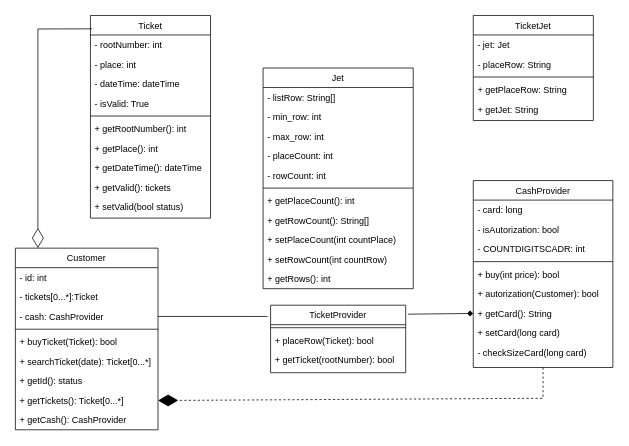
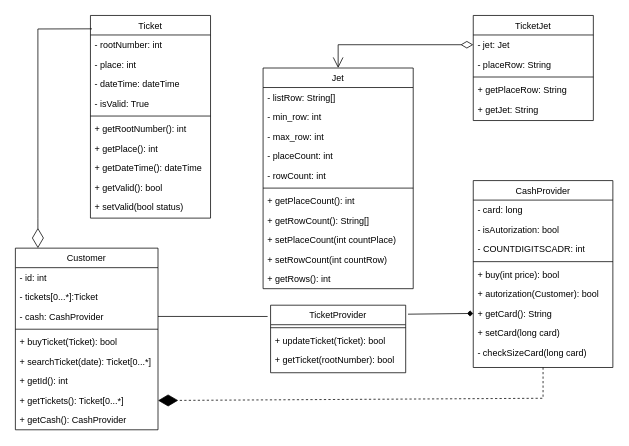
  <mxCell id="0" />
  <mxCell id="1" parent="0" />
  <mxCell id="2" value="Ticket" style="swimlane;fontStyle=0;align=center;verticalAlign=top;childLayout=stackLayout;horizontal=1;startSize=26;horizontalStack=0;resizeParent=1;resizeLast=0;collapsible=1;marginBottom=0;rounded=0;shadow=0;strokeWidth=1;" parent="1" vertex="1"><mxGeometry x="120" y="20" width="160" height="270" as="geometry"><mxRectangle x="320" y="130" width="160" height="26" as="alternateBounds" /></mxGeometry></mxCell>
  <mxCell id="3" value="- rootNumber: int" style="text;align=left;verticalAlign=top;spacingLeft=4;spacingRight=4;overflow=hidden;rotatable=0;points=[[0,0.5],[1,0.5]];portConstraint=eastwest;" parent="2" vertex="1"><mxGeometry y="26" width="160" height="26" as="geometry" /></mxCell>
  <mxCell id="4" value="- place: int" style="text;align=left;verticalAlign=top;spacingLeft=4;spacingRight=4;overflow=hidden;rotatable=0;points=[[0,0.5],[1,0.5]];portConstraint=eastwest;rounded=0;shadow=0;html=0;" parent="2" vertex="1"><mxGeometry y="52" width="160" height="26" as="geometry" /></mxCell>
  <mxCell id="5" value="- dateTime: dateTime" style="text;align=left;verticalAlign=top;spacingLeft=4;spacingRight=4;overflow=hidden;rotatable=0;points=[[0,0.5],[1,0.5]];portConstraint=eastwest;rounded=0;shadow=0;html=0;" parent="2" vertex="1"><mxGeometry y="78" width="160" height="26" as="geometry" /></mxCell>
  <mxCell id="6" value="- isValid: True" style="text;align=left;verticalAlign=top;spacingLeft=4;spacingRight=4;overflow=hidden;rotatable=0;points=[[0,0.5],[1,0.5]];portConstraint=eastwest;rounded=0;shadow=0;html=0;" parent="2" vertex="1"><mxGeometry y="104" width="160" height="26" as="geometry" /></mxCell>
  <mxCell id="7" value="" style="line;html=1;strokeWidth=1;align=left;verticalAlign=middle;spacingTop=-1;spacingLeft=3;spacingRight=3;rotatable=0;labelPosition=right;points=[];portConstraint=eastwest;" parent="2" vertex="1"><mxGeometry y="130" width="160" height="8" as="geometry" /></mxCell>
  <mxCell id="8" value="+ getRootNumber(): int" style="text;align=left;verticalAlign=top;spacingLeft=4;spacingRight=4;overflow=hidden;rotatable=0;points=[[0,0.5],[1,0.5]];portConstraint=eastwest;" parent="2" vertex="1"><mxGeometry y="138" width="160" height="26" as="geometry" /></mxCell>
  <mxCell id="9" value="+ getPlace(): int" style="text;align=left;verticalAlign=top;spacingLeft=4;spacingRight=4;overflow=hidden;rotatable=0;points=[[0,0.5],[1,0.5]];portConstraint=eastwest;" parent="2" vertex="1"><mxGeometry y="164" width="160" height="26" as="geometry" /></mxCell>
  <mxCell id="10" value="+ getDateTime(): dateTime" style="text;align=left;verticalAlign=top;spacingLeft=4;spacingRight=4;overflow=hidden;rotatable=0;points=[[0,0.5],[1,0.5]];portConstraint=eastwest;" parent="2" vertex="1"><mxGeometry y="190" width="160" height="26" as="geometry" /></mxCell>
- <mxCell id="11" value="+ getValid(): tickets" style="text;align=left;verticalAlign=top;spacingLeft=4;spacingRight=4;overflow=hidden;rotatable=0;points=[[0,0.5],[1,0.5]];portConstraint=eastwest;" parent="2" vertex="1"><mxGeometry y="216" width="160" height="26" as="geometry" /></mxCell>
+ <mxCell id="11" value="+ getValid(): bool" style="text;align=left;verticalAlign=top;spacingLeft=4;spacingRight=4;overflow=hidden;rotatable=0;points=[[0,0.5],[1,0.5]];portConstraint=eastwest;" parent="2" vertex="1"><mxGeometry y="216" width="160" height="26" as="geometry" /></mxCell>
  <mxCell id="12" value="+ setValid(bool status)" style="text;align=left;verticalAlign=top;spacingLeft=4;spacingRight=4;overflow=hidden;rotatable=0;points=[[0,0.5],[1,0.5]];portConstraint=eastwest;" parent="2" vertex="1"><mxGeometry y="242" width="160" height="26" as="geometry" /></mxCell>
  <mxCell id="13" value="TicketProvider" style="swimlane;fontStyle=0;align=center;verticalAlign=top;childLayout=stackLayout;horizontal=1;startSize=26;horizontalStack=0;resizeParent=1;resizeLast=0;collapsible=1;marginBottom=0;rounded=0;shadow=0;strokeWidth=1;" parent="1" vertex="1"><mxGeometry x="360" y="406" width="180" height="90" as="geometry"><mxRectangle x="334" y="120" width="160" height="26" as="alternateBounds" /></mxGeometry></mxCell>
  <mxCell id="14" value="" style="line;html=1;strokeWidth=1;align=left;verticalAlign=middle;spacingTop=-1;spacingLeft=3;spacingRight=3;rotatable=0;labelPosition=right;points=[];portConstraint=eastwest;" parent="13" vertex="1"><mxGeometry y="26" width="180" height="8" as="geometry" /></mxCell>
- <mxCell id="15" value="+ placeRow(Ticket): bool" style="text;align=left;verticalAlign=top;spacingLeft=4;spacingRight=4;overflow=hidden;rotatable=0;points=[[0,0.5],[1,0.5]];portConstraint=eastwest;" parent="13" vertex="1"><mxGeometry y="34" width="180" height="26" as="geometry" /></mxCell>
+ <mxCell id="15" value="+ updateTicket(Ticket): bool" style="text;align=left;verticalAlign=top;spacingLeft=4;spacingRight=4;overflow=hidden;rotatable=0;points=[[0,0.5],[1,0.5]];portConstraint=eastwest;" parent="13" vertex="1"><mxGeometry y="34" width="180" height="26" as="geometry" /></mxCell>
  <mxCell id="16" value="+ getTicket(rootNumber): bool" style="text;align=left;verticalAlign=top;spacingLeft=4;spacingRight=4;overflow=hidden;rotatable=0;points=[[0,0.5],[1,0.5]];portConstraint=eastwest;" parent="13" vertex="1"><mxGeometry y="60" width="180" height="26" as="geometry" /></mxCell>
  <mxCell id="17" value="Customer" style="swimlane;fontStyle=0;align=center;verticalAlign=top;childLayout=stackLayout;horizontal=1;startSize=26;horizontalStack=0;resizeParent=1;resizeLast=0;collapsible=1;marginBottom=0;rounded=0;shadow=0;strokeWidth=1;" parent="1" vertex="1"><mxGeometry x="20" y="330" width="190" height="242" as="geometry"><mxRectangle x="334" y="120" width="160" height="26" as="alternateBounds" /></mxGeometry></mxCell>
  <mxCell id="18" value="- id: int" style="text;align=left;verticalAlign=top;spacingLeft=4;spacingRight=4;overflow=hidden;rotatable=0;points=[[0,0.5],[1,0.5]];portConstraint=eastwest;" parent="17" vertex="1"><mxGeometry y="26" width="190" height="26" as="geometry" /></mxCell>
  <mxCell id="19" value="- tickets[0...*]:Ticket" style="text;align=left;verticalAlign=top;spacingLeft=4;spacingRight=4;overflow=hidden;rotatable=0;points=[[0,0.5],[1,0.5]];portConstraint=eastwest;rounded=0;shadow=0;html=0;" parent="17" vertex="1"><mxGeometry y="52" width="190" height="26" as="geometry" /></mxCell>
  <mxCell id="20" value="- cash: CashProvider" style="text;align=left;verticalAlign=top;spacingLeft=4;spacingRight=4;overflow=hidden;rotatable=0;points=[[0,0.5],[1,0.5]];portConstraint=eastwest;rounded=0;shadow=0;html=0;" parent="17" vertex="1"><mxGeometry y="78" width="190" height="26" as="geometry" /></mxCell>
  <mxCell id="21" value="" style="line;html=1;strokeWidth=1;align=left;verticalAlign=middle;spacingTop=-1;spacingLeft=3;spacingRight=3;rotatable=0;labelPosition=right;points=[];portConstraint=eastwest;" parent="17" vertex="1"><mxGeometry y="104" width="190" height="8" as="geometry" /></mxCell>
  <mxCell id="22" value="+ buyTicket(Ticket): bool" style="text;align=left;verticalAlign=top;spacingLeft=4;spacingRight=4;overflow=hidden;rotatable=0;points=[[0,0.5],[1,0.5]];portConstraint=eastwest;" parent="17" vertex="1"><mxGeometry y="112" width="190" height="26" as="geometry" /></mxCell>
  <mxCell id="23" value="+ searchTicket(date): Ticket[0...*]" style="text;align=left;verticalAlign=top;spacingLeft=4;spacingRight=4;overflow=hidden;rotatable=0;points=[[0,0.5],[1,0.5]];portConstraint=eastwest;" parent="17" vertex="1"><mxGeometry y="138" width="190" height="26" as="geometry" /></mxCell>
- <mxCell id="24" value="+ getId(): status" style="text;align=left;verticalAlign=top;spacingLeft=4;spacingRight=4;overflow=hidden;rotatable=0;points=[[0,0.5],[1,0.5]];portConstraint=eastwest;" parent="17" vertex="1"><mxGeometry y="164" width="190" height="26" as="geometry" /></mxCell>
+ <mxCell id="24" value="+ getId(): int" style="text;align=left;verticalAlign=top;spacingLeft=4;spacingRight=4;overflow=hidden;rotatable=0;points=[[0,0.5],[1,0.5]];portConstraint=eastwest;" parent="17" vertex="1"><mxGeometry y="164" width="190" height="26" as="geometry" /></mxCell>
  <mxCell id="25" value="+ getTickets(): Ticket[0...*]" style="text;align=left;verticalAlign=top;spacingLeft=4;spacingRight=4;overflow=hidden;rotatable=0;points=[[0,0.5],[1,0.5]];portConstraint=eastwest;" parent="17" vertex="1"><mxGeometry y="190" width="190" height="26" as="geometry" /></mxCell>
  <mxCell id="26" value="+ getCash(): CashProvider" style="text;align=left;verticalAlign=top;spacingLeft=4;spacingRight=4;overflow=hidden;rotatable=0;points=[[0,0.5],[1,0.5]];portConstraint=eastwest;" parent="17" vertex="1"><mxGeometry y="216" width="190" height="26" as="geometry" /></mxCell>
  <mxCell id="27" value="CashProvider" style="swimlane;fontStyle=0;align=center;verticalAlign=top;childLayout=stackLayout;horizontal=1;startSize=26;horizontalStack=0;resizeParent=1;resizeLast=0;collapsible=1;marginBottom=0;rounded=0;shadow=0;strokeWidth=1;" parent="1" vertex="1"><mxGeometry x="630" y="240" width="186" height="249" as="geometry"><mxRectangle x="334" y="120" width="160" height="26" as="alternateBounds" /></mxGeometry></mxCell>
  <mxCell id="28" value="- card: long" style="text;align=left;verticalAlign=top;spacingLeft=4;spacingRight=4;overflow=hidden;rotatable=0;points=[[0,0.5],[1,0.5]];portConstraint=eastwest;rounded=0;shadow=0;html=0;" parent="27" vertex="1"><mxGeometry y="26" width="186" height="26" as="geometry" /></mxCell>
  <mxCell id="29" value="- isAutorization: bool" style="text;align=left;verticalAlign=top;spacingLeft=4;spacingRight=4;overflow=hidden;rotatable=0;points=[[0,0.5],[1,0.5]];portConstraint=eastwest;rounded=0;shadow=0;html=0;" parent="27" vertex="1"><mxGeometry y="52" width="186" height="26" as="geometry" /></mxCell>
  <mxCell id="30" value="-&amp;nbsp;COUNTDIGITSCADR: int" style="text;strokeColor=none;fillColor=none;align=left;verticalAlign=top;spacingLeft=4;spacingRight=4;overflow=hidden;rotatable=0;points=[[0,0.5],[1,0.5]];portConstraint=eastwest;whiteSpace=wrap;html=1;" parent="27" vertex="1"><mxGeometry y="78" width="186" height="26" as="geometry" /></mxCell>
  <mxCell id="31" value="" style="line;html=1;strokeWidth=1;align=left;verticalAlign=middle;spacingTop=-1;spacingLeft=3;spacingRight=3;rotatable=0;labelPosition=right;points=[];portConstraint=eastwest;" parent="27" vertex="1"><mxGeometry y="104" width="186" height="8" as="geometry" /></mxCell>
  <mxCell id="32" value="+ buy(int price): bool" style="text;align=left;verticalAlign=top;spacingLeft=4;spacingRight=4;overflow=hidden;rotatable=0;points=[[0,0.5],[1,0.5]];portConstraint=eastwest;" parent="27" vertex="1"><mxGeometry y="112" width="186" height="26" as="geometry" /></mxCell>
  <mxCell id="33" value="+ autorization(Customer): bool" style="text;align=left;verticalAlign=top;spacingLeft=4;spacingRight=4;overflow=hidden;rotatable=0;points=[[0,0.5],[1,0.5]];portConstraint=eastwest;" parent="27" vertex="1"><mxGeometry y="138" width="186" height="26" as="geometry" /></mxCell>
  <mxCell id="34" value="+ getCard(): String" style="text;align=left;verticalAlign=top;spacingLeft=4;spacingRight=4;overflow=hidden;rotatable=0;points=[[0,0.5],[1,0.5]];portConstraint=eastwest;" parent="27" vertex="1"><mxGeometry y="164" width="186" height="26" as="geometry" /></mxCell>
  <mxCell id="35" value="+ setCard(long card)" style="text;align=left;verticalAlign=top;spacingLeft=4;spacingRight=4;overflow=hidden;rotatable=0;points=[[0,0.5],[1,0.5]];portConstraint=eastwest;" parent="27" vertex="1"><mxGeometry y="190" width="186" height="26" as="geometry" /></mxCell>
  <mxCell id="36" value="- checkSizeCard(long card)" style="text;align=left;verticalAlign=top;spacingLeft=4;spacingRight=4;overflow=hidden;rotatable=0;points=[[0,0.5],[1,0.5]];portConstraint=eastwest;" parent="27" vertex="1"><mxGeometry y="216" width="186" height="26" as="geometry" /></mxCell>
  <mxCell id="37" value="" style="endArrow=diamondThin;endFill=0;endSize=24;html=1;rounded=0;exitX=0.013;exitY=0.066;exitDx=0;exitDy=0;exitPerimeter=0;" parent="1" source="2" edge="1"><mxGeometry width="160" relative="1" as="geometry"><mxPoint x="90" y="140" as="sourcePoint" /><mxPoint x="50" y="330" as="targetPoint" /><Array as="points"><mxPoint x="50" y="38" /><mxPoint x="50" y="290" /></Array></mxGeometry></mxCell>
  <mxCell id="38" value="" style="endArrow=none;html=1;rounded=0;exitX=1;exitY=0.5;exitDx=0;exitDy=0;entryX=-0.022;entryY=0.167;entryDx=0;entryDy=0;entryPerimeter=0;" parent="1" source="20" target="13" edge="1"><mxGeometry width="50" height="50" relative="1" as="geometry"><mxPoint x="399" y="400" as="sourcePoint" /><mxPoint x="300" y="431" as="targetPoint" /></mxGeometry></mxCell>
  <mxCell id="39" value="Jet" style="swimlane;fontStyle=0;align=center;verticalAlign=top;childLayout=stackLayout;horizontal=1;startSize=26;horizontalStack=0;resizeParent=1;resizeLast=0;collapsible=1;marginBottom=0;rounded=0;shadow=0;strokeWidth=1;" parent="1" vertex="1"><mxGeometry x="350" y="90" width="200" height="294" as="geometry"><mxRectangle x="334" y="120" width="160" height="26" as="alternateBounds" /></mxGeometry></mxCell>
  <mxCell id="40" value="- listRow: String[]" style="text;align=left;verticalAlign=top;spacingLeft=4;spacingRight=4;overflow=hidden;rotatable=0;points=[[0,0.5],[1,0.5]];portConstraint=eastwest;" parent="39" vertex="1"><mxGeometry y="26" width="200" height="26" as="geometry" /></mxCell>
  <mxCell id="41" value="- min_row: int" style="text;align=left;verticalAlign=top;spacingLeft=4;spacingRight=4;overflow=hidden;rotatable=0;points=[[0,0.5],[1,0.5]];portConstraint=eastwest;" parent="39" vertex="1"><mxGeometry y="52" width="200" height="26" as="geometry" /></mxCell>
  <mxCell id="42" value="- max_row: int" style="text;align=left;verticalAlign=top;spacingLeft=4;spacingRight=4;overflow=hidden;rotatable=0;points=[[0,0.5],[1,0.5]];portConstraint=eastwest;" parent="39" vertex="1"><mxGeometry y="78" width="200" height="26" as="geometry" /></mxCell>
  <mxCell id="43" value="- placeCount: int" style="text;align=left;verticalAlign=top;spacingLeft=4;spacingRight=4;overflow=hidden;rotatable=0;points=[[0,0.5],[1,0.5]];portConstraint=eastwest;" parent="39" vertex="1"><mxGeometry y="104" width="200" height="26" as="geometry" /></mxCell>
  <mxCell id="44" value="- rowCount: int" style="text;align=left;verticalAlign=top;spacingLeft=4;spacingRight=4;overflow=hidden;rotatable=0;points=[[0,0.5],[1,0.5]];portConstraint=eastwest;" parent="39" vertex="1"><mxGeometry y="130" width="200" height="26" as="geometry" /></mxCell>
  <mxCell id="45" value="" style="line;html=1;strokeWidth=1;align=left;verticalAlign=middle;spacingTop=-1;spacingLeft=3;spacingRight=3;rotatable=0;labelPosition=right;points=[];portConstraint=eastwest;" parent="39" vertex="1"><mxGeometry y="156" width="200" height="8" as="geometry" /></mxCell>
  <mxCell id="46" value="+ getPlaceCount(): int" style="text;align=left;verticalAlign=top;spacingLeft=4;spacingRight=4;overflow=hidden;rotatable=0;points=[[0,0.5],[1,0.5]];portConstraint=eastwest;" parent="39" vertex="1"><mxGeometry y="164" width="200" height="26" as="geometry" /></mxCell>
  <mxCell id="47" value="+ getRowCount(): String[]" style="text;align=left;verticalAlign=top;spacingLeft=4;spacingRight=4;overflow=hidden;rotatable=0;points=[[0,0.5],[1,0.5]];portConstraint=eastwest;" parent="39" vertex="1"><mxGeometry y="190" width="200" height="26" as="geometry" /></mxCell>
  <mxCell id="48" value="+ setPlaceCount(int countPlace)" style="text;align=left;verticalAlign=top;spacingLeft=4;spacingRight=4;overflow=hidden;rotatable=0;points=[[0,0.5],[1,0.5]];portConstraint=eastwest;" parent="39" vertex="1"><mxGeometry y="216" width="200" height="26" as="geometry" /></mxCell>
  <mxCell id="49" value="+ setRowCount(int countRow)" style="text;align=left;verticalAlign=top;spacingLeft=4;spacingRight=4;overflow=hidden;rotatable=0;points=[[0,0.5],[1,0.5]];portConstraint=eastwest;" parent="39" vertex="1"><mxGeometry y="242" width="200" height="26" as="geometry" /></mxCell>
  <mxCell id="50" value="+ getRows(): int" style="text;align=left;verticalAlign=top;spacingLeft=4;spacingRight=4;overflow=hidden;rotatable=0;points=[[0,0.5],[1,0.5]];portConstraint=eastwest;" parent="39" vertex="1"><mxGeometry y="268" width="200" height="26" as="geometry" /></mxCell>
  <mxCell id="51" value="TicketJet" style="swimlane;fontStyle=0;align=center;verticalAlign=top;childLayout=stackLayout;horizontal=1;startSize=26;horizontalStack=0;resizeParent=1;resizeLast=0;collapsible=1;marginBottom=0;rounded=0;shadow=0;strokeWidth=1;" parent="1" vertex="1"><mxGeometry x="630" y="20" width="160" height="140" as="geometry"><mxRectangle x="320" y="130" width="160" height="26" as="alternateBounds" /></mxGeometry></mxCell>
  <mxCell id="52" value="- jet: Jet" style="text;align=left;verticalAlign=top;spacingLeft=4;spacingRight=4;overflow=hidden;rotatable=0;points=[[0,0.5],[1,0.5]];portConstraint=eastwest;" parent="51" vertex="1"><mxGeometry y="26" width="160" height="26" as="geometry" /></mxCell>
  <mxCell id="53" value="- placeRow: String" style="text;align=left;verticalAlign=top;spacingLeft=4;spacingRight=4;overflow=hidden;rotatable=0;points=[[0,0.5],[1,0.5]];portConstraint=eastwest;rounded=0;shadow=0;html=0;" parent="51" vertex="1"><mxGeometry y="52" width="160" height="26" as="geometry" /></mxCell>
  <mxCell id="54" value="" style="line;html=1;strokeWidth=1;align=left;verticalAlign=middle;spacingTop=-1;spacingLeft=3;spacingRight=3;rotatable=0;labelPosition=right;points=[];portConstraint=eastwest;" parent="51" vertex="1"><mxGeometry y="78" width="160" height="8" as="geometry" /></mxCell>
  <mxCell id="55" value="+ getPlaceRow: String" style="text;align=left;verticalAlign=top;spacingLeft=4;spacingRight=4;overflow=hidden;rotatable=0;points=[[0,0.5],[1,0.5]];portConstraint=eastwest;" parent="51" vertex="1"><mxGeometry y="86" width="160" height="26" as="geometry" /></mxCell>
  <mxCell id="56" value="+ getJet: String" style="text;align=left;verticalAlign=top;spacingLeft=4;spacingRight=4;overflow=hidden;rotatable=0;points=[[0,0.5],[1,0.5]];portConstraint=eastwest;" parent="51" vertex="1"><mxGeometry y="112" width="160" height="26" as="geometry" /></mxCell>
+ <mxCell id="57" value="" style="endArrow=open;html=1;endSize=12;startArrow=diamondThin;startSize=14;startFill=0;edgeStyle=orthogonalEdgeStyle;align=left;verticalAlign=bottom;rounded=0;exitX=0;exitY=0.5;exitDx=0;exitDy=0;" parent="1" source="52" target="39" edge="1"><mxGeometry x="-1" y="3" relative="1" as="geometry"><mxPoint x="594" y="59" as="sourcePoint" /><mxPoint x="414" y="90" as="targetPoint" /><mxPoint as="offset" /></mxGeometry></mxCell>
  <mxCell id="58" value="" style="endArrow=diamondThin;endFill=1;endSize=24;html=1;rounded=0;entryX=1;entryY=0.5;entryDx=0;entryDy=0;exitX=0.5;exitY=1;exitDx=0;exitDy=0;dashed=1;" parent="1" source="27" target="25" edge="1"><mxGeometry width="160" relative="1" as="geometry"><mxPoint x="330" y="550" as="sourcePoint" /><mxPoint x="490" y="550" as="targetPoint" /><Array as="points"><mxPoint x="723" y="530" /></Array></mxGeometry></mxCell>
  <mxCell id="59" value="" style="endArrow=diamond;html=1;rounded=0;entryX=0;entryY=0.5;entryDx=0;entryDy=0;exitX=1.017;exitY=0.133;exitDx=0;exitDy=0;exitPerimeter=0;" edge="1" parent="1" source="13" target="34"><mxGeometry width="50" height="50" relative="1" as="geometry"><mxPoint x="550" y="456" as="sourcePoint" /><mxPoint x="600" y="406" as="targetPoint" /></mxGeometry></mxCell>
